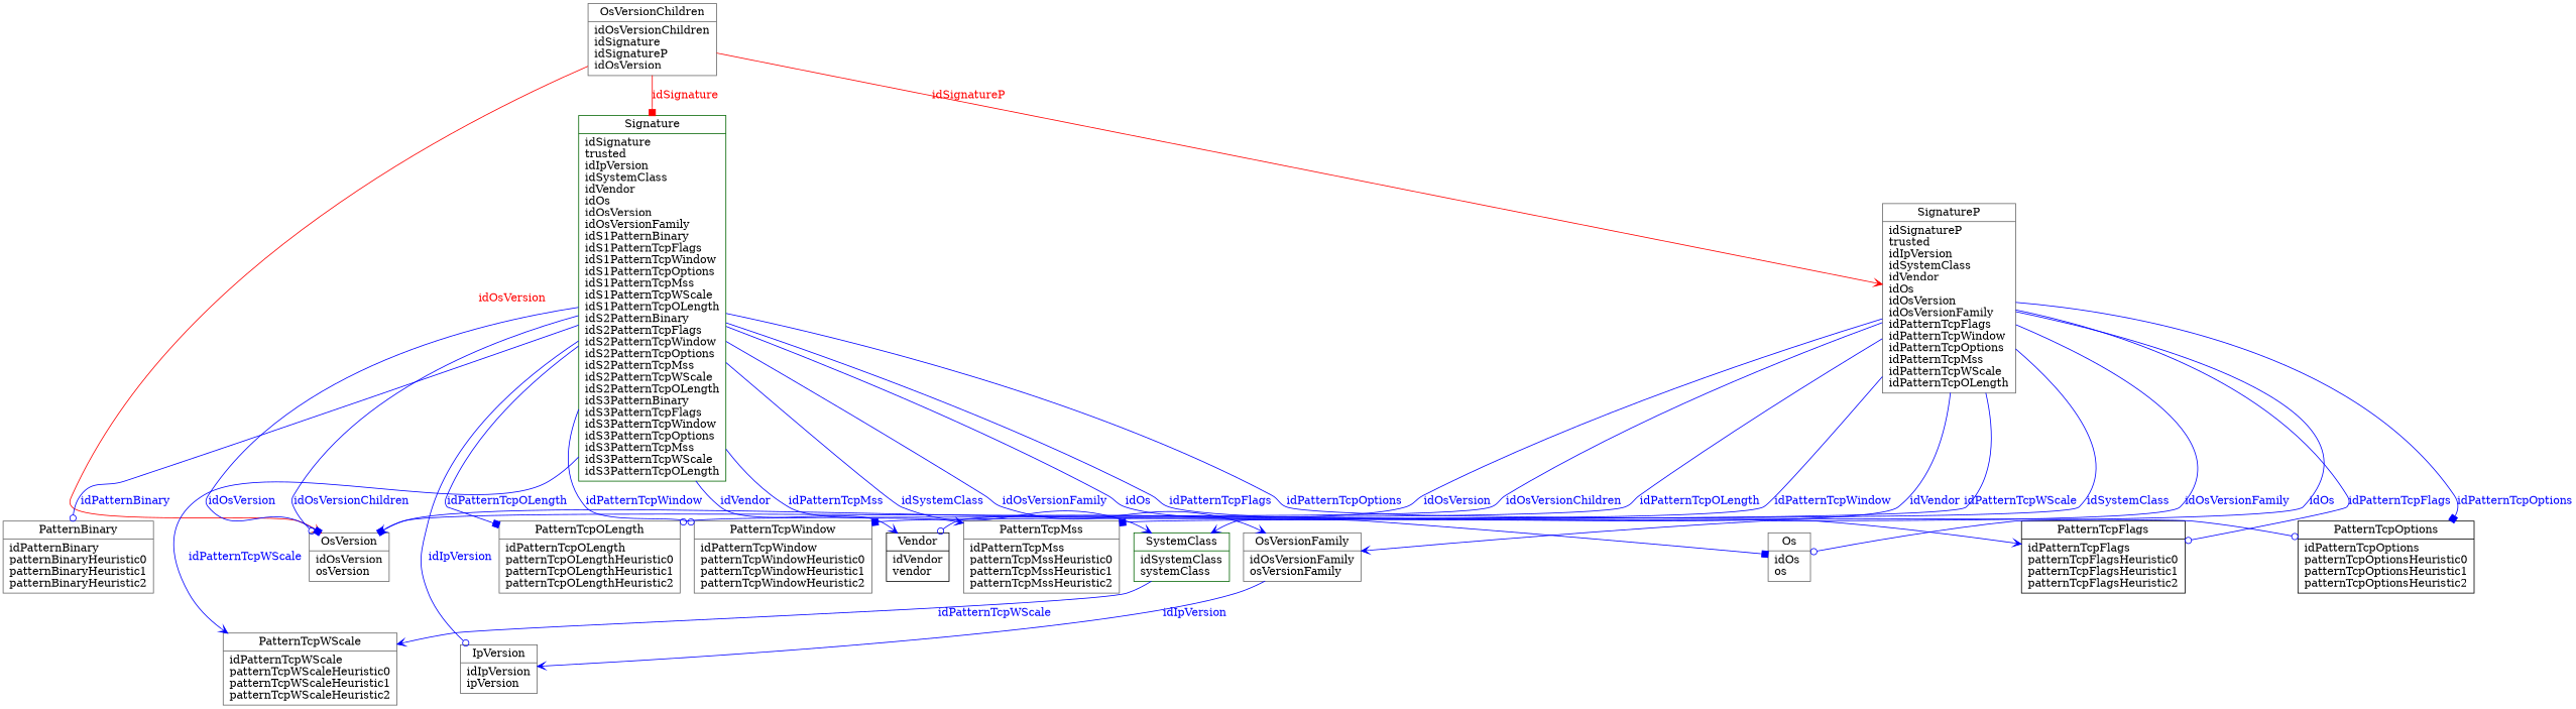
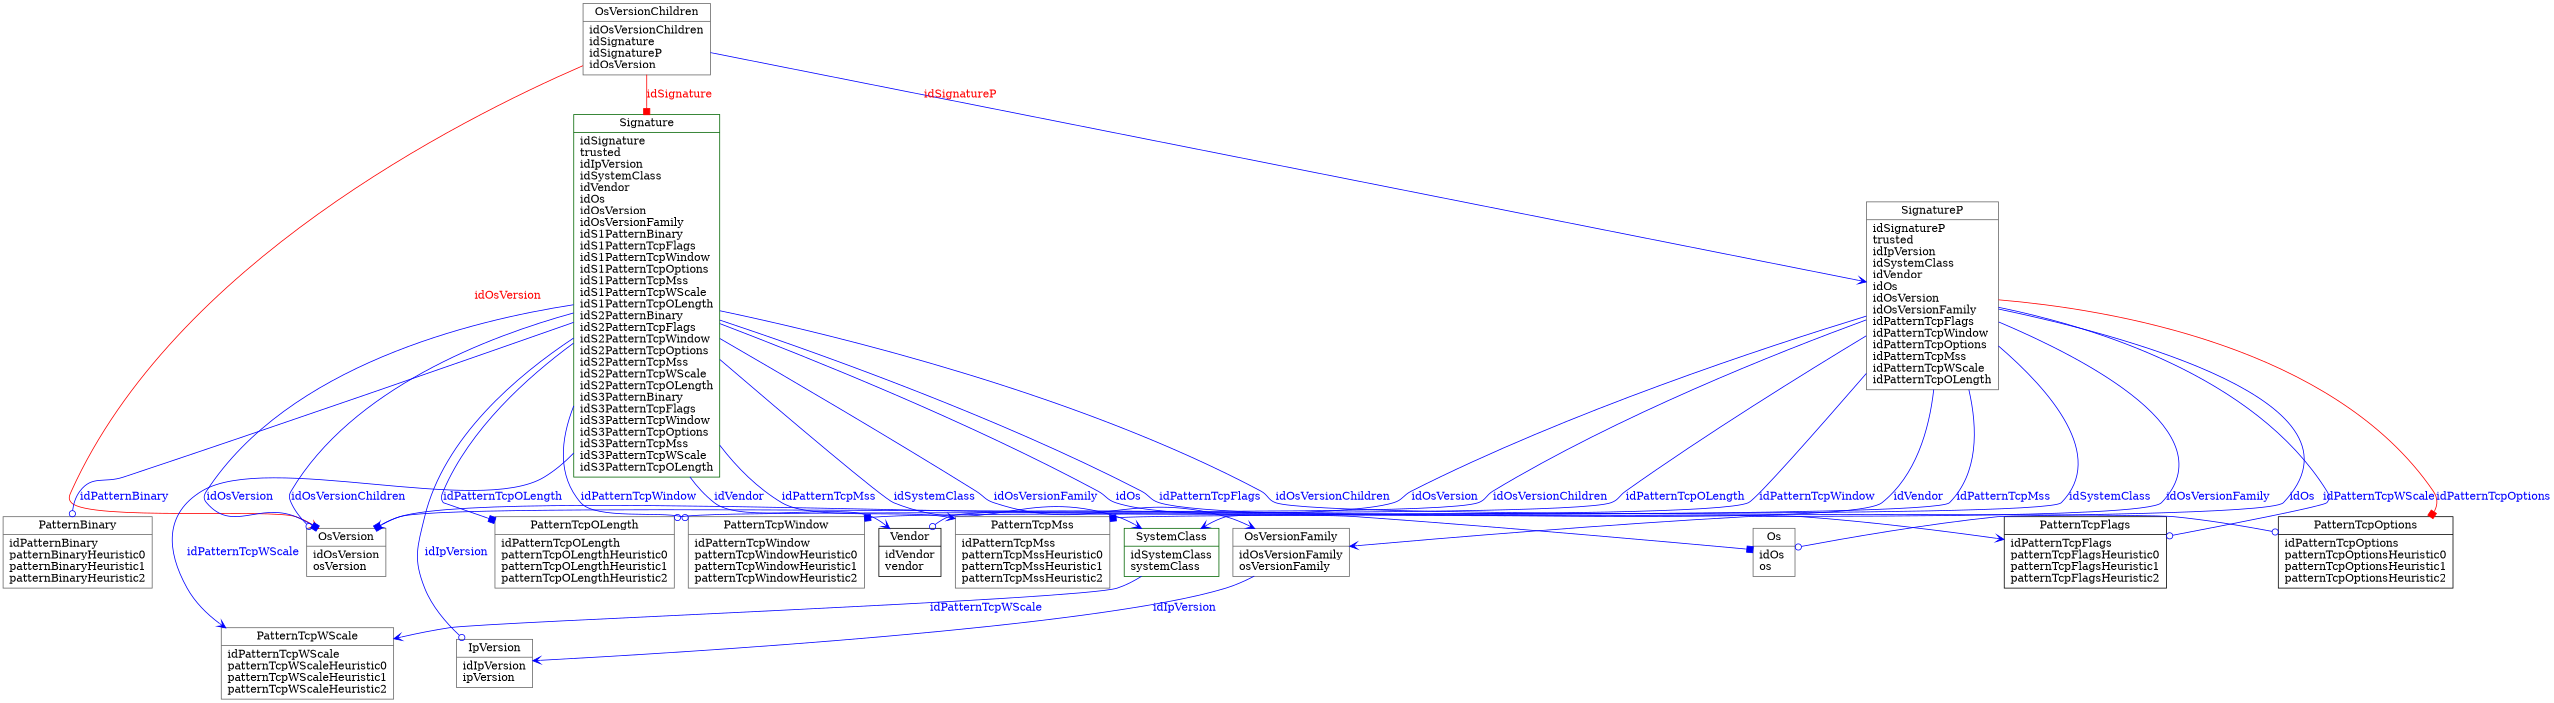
  digraph {
    node [color=gray40 shape=record]
    edge [arrowhead=vee color=blue fontcolor=blue]
    n1 [color=darkgreen label="{SystemClass|idSystemClass\lsystemClass\l}"]
    n2 [label="{PatternTcpWScale|idPatternTcpWScale\lpatternTcpWScaleHeuristic0\lpatternTcpWScaleHeuristic1\lpatternTcpWScaleHeuristic2\l}"]
    n3 [color=black label="{Vendor|idVendor\lvendor\l}"]
    n4 [label="{Os|idOs\los\l}"]
    n5 [label="{OsVersion|idOsVersion\losVersion\l}"]
    n6 [label="{OsVersionFamily|idOsVersionFamily\losVersionFamily\l}"]
    n7 [label="{IpVersion|idIpVersion\lipVersion\l}"]
    n8 [label="{OsVersionChildren|idOsVersionChildren\lidSignature\lidSignatureP\lidOsVersion\l}"]
    n9 [color=darkgreen label="{Signature|idSignature\ltrusted\lidIpVersion\lidSystemClass\lidVendor\lidOs\lidOsVersion\lidOsVersionFamily\lidS1PatternBinary\lidS1PatternTcpFlags\lidS1PatternTcpWindow\lidS1PatternTcpOptions\lidS1PatternTcpMss\lidS1PatternTcpWScale\lidS1PatternTcpOLength\lidS2PatternBinary\lidS2PatternTcpFlags\lidS2PatternTcpWindow\lidS2PatternTcpOptions\lidS2PatternTcpMss\lidS2PatternTcpWScale\lidS2PatternTcpOLength\lidS3PatternBinary\lidS3PatternTcpFlags\lidS3PatternTcpWindow\lidS3PatternTcpOptions\lidS3PatternTcpMss\lidS3PatternTcpWScale\lidS3PatternTcpOLength\l}"]
    n10 [label="{SignatureP|idSignatureP\ltrusted\lidIpVersion\lidSystemClass\lidVendor\lidOs\lidOsVersion\lidOsVersionFamily\lidPatternTcpFlags\lidPatternTcpWindow\lidPatternTcpOptions\lidPatternTcpMss\lidPatternTcpWScale\lidPatternTcpOLength\l}"]
    n11 [label="{PatternBinary|idPatternBinary\lpatternBinaryHeuristic0\lpatternBinaryHeuristic1\lpatternBinaryHeuristic2\l}"]
    n12 [color=black label="{PatternTcpFlags|idPatternTcpFlags\lpatternTcpFlagsHeuristic0\lpatternTcpFlagsHeuristic1\lpatternTcpFlagsHeuristic2\l}"]
    n13 [label="{PatternTcpWindow|idPatternTcpWindow\lpatternTcpWindowHeuristic0\lpatternTcpWindowHeuristic1\lpatternTcpWindowHeuristic2\l}"]
    n14 [color=black label="{PatternTcpOptions|idPatternTcpOptions\lpatternTcpOptionsHeuristic0\lpatternTcpOptionsHeuristic1\lpatternTcpOptionsHeuristic2\l}"]
    n15 [label="{PatternTcpMss|idPatternTcpMss\lpatternTcpMssHeuristic0\lpatternTcpMssHeuristic1\lpatternTcpMssHeuristic2\l}"]
    n16 [label="{PatternTcpOLength|idPatternTcpOLength\lpatternTcpOLengthHeuristic0\lpatternTcpOLengthHeuristic1\lpatternTcpOLengthHeuristic2\l}"]
    n1 -> n2 [label=idPatternTcpWScale]
    n6 -> n7 [label=idIpVersion]
    n8 -> n5 [color=red fontcolor=red label=idOsVersion]
    n8 -> n9 [arrowhead=box color=red fontcolor=red label=idSignature]
-   n8 -> n10 [color=red fontcolor=red label=idSignatureP]
+   n8 -> n10 [fontcolor=red label=idSignatureP]
    n9 -> n1 [label=idSystemClass]
    n9 -> n2 [label=idPatternTcpWScale]
    n9 -> n3 [label=idVendor]
    n9 -> n4 [arrowhead=box label=idOs]
    n9 -> n5 [arrowhead=box label=idOsVersion]
    n9 -> n5 [arrowhead=odot label=idOsVersionChildren]
    n9 -> n6 [label=idOsVersionFamily]
    n9 -> n7 [arrowhead=odot label=idIpVersion]
    n9 -> n11 [arrowhead=odot label=idPatternBinary]
    n9 -> n12 [label=idPatternTcpFlags]
    n9 -> n13 [arrowhead=odot label=idPatternTcpWindow]
-   n9 -> n14 [arrowhead=odot label=idPatternTcpOptions]
+   n9 -> n14 [arrowhead=odot label=idOsVersionChildren]
    n9 -> n15 [label=idPatternTcpMss]
    n9 -> n16 [arrowhead=box label=idPatternTcpOLength]
    n10 -> n1 [label=idSystemClass]
    n10 -> n3 [arrowhead=odot label=idVendor]
    n10 -> n4 [arrowhead=odot label=idOs]
    n10 -> n5 [label=idOsVersion]
    n10 -> n5 [arrowhead=box label=idOsVersionChildren]
    n10 -> n6 [label=idOsVersionFamily]
-   n10 -> n12 [arrowhead=odot label=idPatternTcpFlags]
+   n10 -> n12 [arrowhead=odot label=idPatternTcpWScale]
    n10 -> n13 [arrowhead=box label=idPatternTcpWindow]
-   n10 -> n14 [arrowhead=box label=idPatternTcpOptions]
-   n10 -> n15 [arrowhead=box label=idPatternTcpWScale]
+   n10 -> n14 [arrowhead=box color=red label=idPatternTcpOptions]
+   n10 -> n15 [arrowhead=box label=idPatternTcpMss]
    n10 -> n16 [arrowhead=odot label=idPatternTcpOLength]
  }
